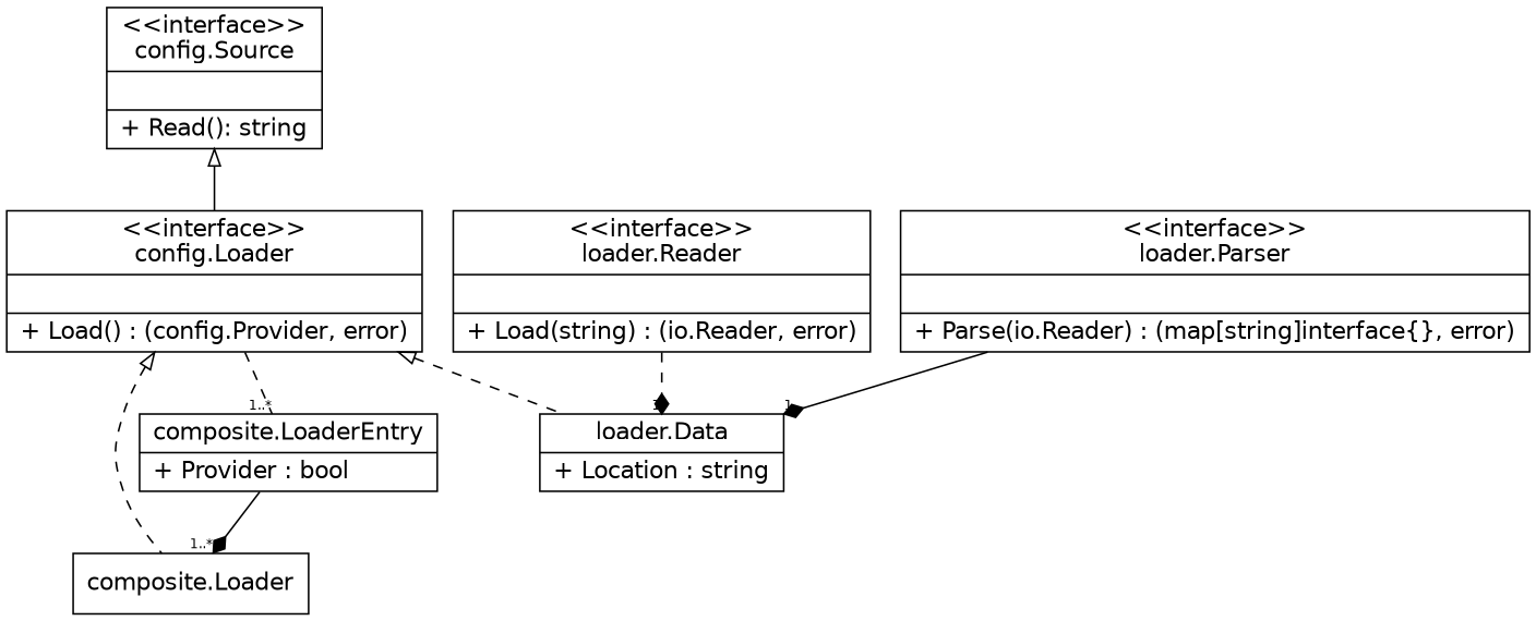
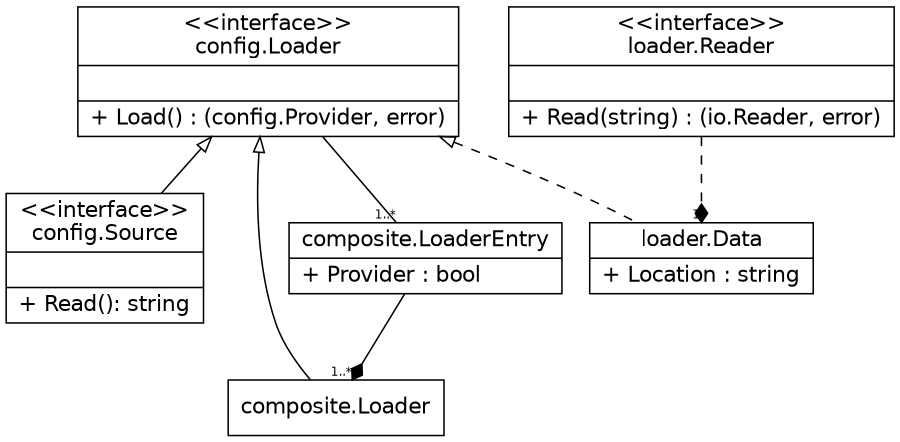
  digraph {
    fontname=helvetica
    node [fontname=helvetica shape=record]
    edge [arrowtail=empty fontname=helvetica fontsize=8.0 style=dashed]
    n1 [label="{\<\<interface\>\>\nconfig.Source||+ Read(): string\l}"]
    n2 [label="{\<\<interface\>\>\nconfig.Loader||+ Load() : (config.Provider, error)\l}"]
    n3 [label="{composite.Loader}"]
    n4 [label="{loader.Data|+ Location : string\l}"]
    n5 [label="{composite.LoaderEntry|+ Provider : bool\l}"]
-   n6 [label="{\<\<interface\>\>\nloader.Reader||+ Load(string) : (io.Reader, error)\l}"]
-   n7 [label="{\<\<interface\>\>\nloader.Parser||+ Parse(io.Reader) : (map[string]interface\{\}, error)\l}"]
-   n1 -> n2 [dir=back style=""]
-   n2 -> n3 [dir=back]
+   n6 [label="{\<\<interface\>\>\nloader.Reader||+ Read(string) : (io.Reader, error)\l}"]
+   n2 -> n1 [dir=back style=""]
+   n2 -> n3 [dir=back style=default]
    n2 -> n4 [dir=back]
-   n2 -> n5 [arrowhead=none headlabel="1..*"]
+   n2 -> n5 [arrowhead=none headlabel="1..*" style=default]
    n5 -> n3 [arrowhead=diamond headlabel="1..*" style=default]
    n6 -> n4 [arrowhead=diamond headlabel=1]
-   n7 -> n4 [arrowhead=diamond headlabel=1 style=default]
  }
